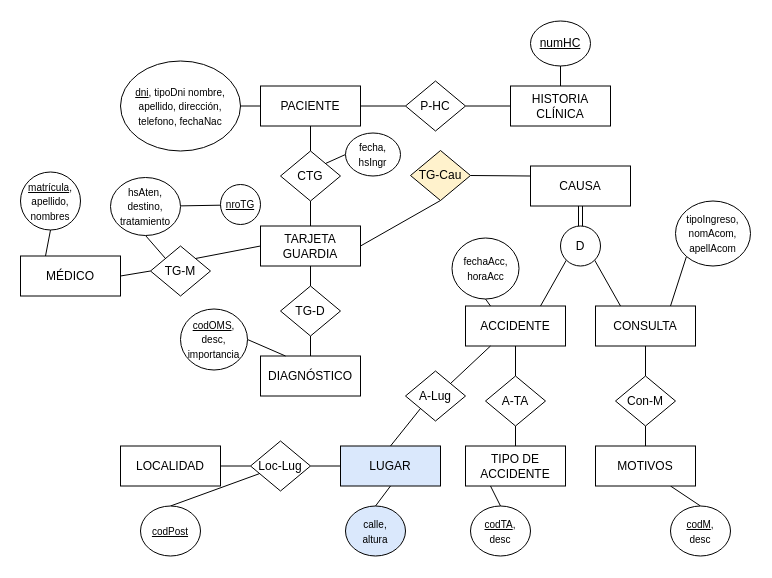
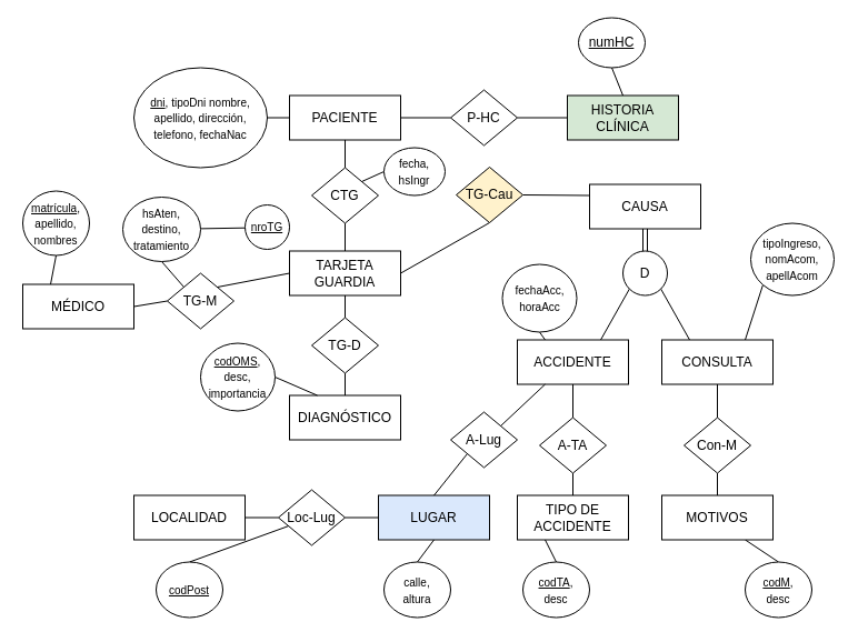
  <mxCell id="0" />
  <mxCell id="1" parent="0" />
  <mxCell id="2" style="edgeStyle=none;rounded=0;orthogonalLoop=1;jettySize=auto;html=1;exitX=1;exitY=0.5;exitDx=0;exitDy=0;entryX=0;entryY=0.5;entryDx=0;entryDy=0;endArrow=none;endFill=0;" edge="1" parent="1" source="4" target="9"><mxGeometry relative="1" as="geometry" /></mxCell>
  <mxCell id="3" style="edgeStyle=none;rounded=0;orthogonalLoop=1;jettySize=auto;html=1;exitX=0.5;exitY=1;exitDx=0;exitDy=0;entryX=0.5;entryY=0;entryDx=0;entryDy=0;endArrow=none;endFill=0;" edge="1" parent="1" source="4" target="15"><mxGeometry relative="1" as="geometry" /></mxCell>
  <mxCell id="4" value="PACIENTE" style="rounded=0;whiteSpace=wrap;html=1;" vertex="1" parent="1"><mxGeometry x="260" y="85.5" width="100" height="40" as="geometry" /></mxCell>
- <mxCell id="5" value="HISTORIA CLÍNICA" style="rounded=0;whiteSpace=wrap;html=1;" vertex="1" parent="1"><mxGeometry x="510" y="85.5" width="100" height="40" as="geometry" /></mxCell>
+ <mxCell id="5" value="HISTORIA CLÍNICA" style="rounded=0;whiteSpace=wrap;html=1;fillColor=#d5e8d4;" vertex="1" parent="1"><mxGeometry x="510" y="85.5" width="100" height="40" as="geometry" /></mxCell>
  <mxCell id="6" style="edgeStyle=orthogonalEdgeStyle;rounded=0;orthogonalLoop=1;jettySize=auto;html=1;exitX=1;exitY=0.5;exitDx=0;exitDy=0;entryX=0;entryY=0.5;entryDx=0;entryDy=0;endArrow=none;endFill=0;" edge="1" parent="1" source="7" target="4"><mxGeometry relative="1" as="geometry" /></mxCell>
  <mxCell id="7" value="&lt;font style=&quot;font-size: 10px&quot;&gt;&lt;u&gt;dni&lt;/u&gt;, tipoDni nombre, apellido, dirección, telefono,&amp;nbsp;fechaNac&lt;/font&gt;" style="ellipse;whiteSpace=wrap;html=1;" vertex="1" parent="1"><mxGeometry x="120" y="60.5" width="120" height="90" as="geometry" /></mxCell>
  <mxCell id="8" style="edgeStyle=none;rounded=0;orthogonalLoop=1;jettySize=auto;html=1;exitX=1;exitY=0.5;exitDx=0;exitDy=0;entryX=0;entryY=0.5;entryDx=0;entryDy=0;endArrow=none;endFill=0;" edge="1" parent="1" source="9" target="5"><mxGeometry relative="1" as="geometry" /></mxCell>
  <mxCell id="9" value="P-HC" style="rhombus;whiteSpace=wrap;html=1;" vertex="1" parent="1"><mxGeometry x="405" y="80.5" width="60" height="50" as="geometry" /></mxCell>
  <mxCell id="10" style="edgeStyle=none;rounded=0;orthogonalLoop=1;jettySize=auto;html=1;exitX=0.5;exitY=1;exitDx=0;exitDy=0;entryX=0.5;entryY=0;entryDx=0;entryDy=0;endArrow=none;endFill=0;" edge="1" parent="1" source="11" target="5"><mxGeometry relative="1" as="geometry" /></mxCell>
- <mxCell id="11" value="&lt;u&gt;numHC&lt;/u&gt;" style="ellipse;whiteSpace=wrap;html=1;" vertex="1" parent="1"><mxGeometry x="530" y="20.5" width="60" height="45" as="geometry" /></mxCell>
+ <mxCell id="11" value="&lt;u&gt;numHC&lt;/u&gt;" style="ellipse;whiteSpace=wrap;html=1;" vertex="1" parent="1"><mxGeometry x="520" y="15.5" width="60" height="45" as="geometry" /></mxCell>
  <mxCell id="12" style="edgeStyle=none;rounded=0;orthogonalLoop=1;jettySize=auto;html=1;exitX=1;exitY=0.5;exitDx=0;exitDy=0;entryX=0.5;entryY=1;entryDx=0;entryDy=0;endArrow=none;endFill=0;" edge="1" parent="1" source="13" target="56"><mxGeometry relative="1" as="geometry" /></mxCell>
  <mxCell id="13" value="TARJETA GUARDIA" style="rounded=0;whiteSpace=wrap;html=1;" vertex="1" parent="1"><mxGeometry x="260" y="225.5" width="100" height="40" as="geometry" /></mxCell>
  <mxCell id="14" style="edgeStyle=none;rounded=0;orthogonalLoop=1;jettySize=auto;html=1;exitX=0.5;exitY=1;exitDx=0;exitDy=0;entryX=0.5;entryY=0;entryDx=0;entryDy=0;endArrow=none;endFill=0;" edge="1" parent="1" source="15" target="13"><mxGeometry relative="1" as="geometry" /></mxCell>
  <mxCell id="15" value="CTG" style="rhombus;whiteSpace=wrap;html=1;" vertex="1" parent="1"><mxGeometry x="280" y="150.5" width="60" height="50" as="geometry" /></mxCell>
  <mxCell id="16" style="edgeStyle=none;rounded=0;orthogonalLoop=1;jettySize=auto;html=1;exitX=0;exitY=0.5;exitDx=0;exitDy=0;entryX=1;entryY=0;entryDx=0;entryDy=0;endArrow=none;endFill=0;" edge="1" parent="1" source="17" target="15"><mxGeometry relative="1" as="geometry" /></mxCell>
  <mxCell id="17" value="&lt;font style=&quot;font-size: 10px&quot;&gt;fecha, hsIngr&lt;/font&gt;" style="ellipse;whiteSpace=wrap;html=1;" vertex="1" parent="1"><mxGeometry x="345" y="132.5" width="55" height="43" as="geometry" /></mxCell>
  <mxCell id="18" style="edgeStyle=none;rounded=0;orthogonalLoop=1;jettySize=auto;html=1;exitX=1;exitY=0.5;exitDx=0;exitDy=0;endArrow=none;endFill=0;" edge="1" parent="1" source="19" target="70"><mxGeometry relative="1" as="geometry" /></mxCell>
  <mxCell id="19" value="&lt;font style=&quot;font-size: 10px&quot;&gt;&lt;u&gt;nroTG&lt;/u&gt;&lt;/font&gt;" style="ellipse;whiteSpace=wrap;html=1;" vertex="1" parent="1"><mxGeometry x="220" y="184" width="40" height="40" as="geometry" /></mxCell>
  <mxCell id="20" style="edgeStyle=none;rounded=0;orthogonalLoop=1;jettySize=auto;html=1;exitX=0;exitY=0.25;exitDx=0;exitDy=0;entryX=1;entryY=0.5;entryDx=0;entryDy=0;endArrow=none;endFill=0;" edge="1" parent="1" source="21" target="56"><mxGeometry relative="1" as="geometry" /></mxCell>
  <mxCell id="21" value="CAUSA" style="rounded=0;whiteSpace=wrap;html=1;" vertex="1" parent="1"><mxGeometry x="530" y="165.5" width="100" height="40" as="geometry" /></mxCell>
  <mxCell id="22" style="edgeStyle=none;rounded=0;orthogonalLoop=1;jettySize=auto;html=1;exitX=0.75;exitY=0;exitDx=0;exitDy=0;entryX=0;entryY=1;entryDx=0;entryDy=0;endArrow=none;endFill=0;" edge="1" parent="1" source="24" target="28"><mxGeometry relative="1" as="geometry" /></mxCell>
  <mxCell id="23" style="edgeStyle=none;rounded=0;orthogonalLoop=1;jettySize=auto;html=1;exitX=0.5;exitY=1;exitDx=0;exitDy=0;entryX=0.5;entryY=0;entryDx=0;entryDy=0;endArrow=none;endFill=0;" edge="1" parent="1" source="24" target="33"><mxGeometry relative="1" as="geometry" /></mxCell>
  <mxCell id="24" value="ACCIDENTE" style="rounded=0;whiteSpace=wrap;html=1;" vertex="1" parent="1"><mxGeometry x="465" y="305.5" width="100" height="40" as="geometry" /></mxCell>
  <mxCell id="25" value="CONSULTA" style="rounded=0;whiteSpace=wrap;html=1;" vertex="1" parent="1"><mxGeometry x="595" y="305.5" width="100" height="40" as="geometry" /></mxCell>
  <mxCell id="26" style="edgeStyle=none;rounded=0;orthogonalLoop=1;jettySize=auto;html=1;exitX=0.5;exitY=0;exitDx=0;exitDy=0;entryX=0.5;entryY=1;entryDx=0;entryDy=0;endArrow=none;endFill=0;shape=link;" edge="1" parent="1" source="28" target="21"><mxGeometry relative="1" as="geometry" /></mxCell>
  <mxCell id="27" style="edgeStyle=none;rounded=0;orthogonalLoop=1;jettySize=auto;html=1;exitX=1;exitY=1;exitDx=0;exitDy=0;entryX=0.25;entryY=0;entryDx=0;entryDy=0;endArrow=none;endFill=0;" edge="1" parent="1" source="28" target="25"><mxGeometry relative="1" as="geometry" /></mxCell>
  <mxCell id="28" value="D" style="ellipse;whiteSpace=wrap;html=1;aspect=fixed;" vertex="1" parent="1"><mxGeometry x="560" y="225.5" width="40" height="40" as="geometry" /></mxCell>
  <mxCell id="29" value="TIPO DE ACCIDENTE" style="rounded=0;whiteSpace=wrap;html=1;" vertex="1" parent="1"><mxGeometry x="465" y="445.5" width="100" height="40" as="geometry" /></mxCell>
  <mxCell id="30" style="edgeStyle=none;rounded=0;orthogonalLoop=1;jettySize=auto;html=1;exitX=0.75;exitY=1;exitDx=0;exitDy=0;entryX=0.5;entryY=0;entryDx=0;entryDy=0;endArrow=none;endFill=0;" edge="1" parent="1" source="31" target="41"><mxGeometry relative="1" as="geometry" /></mxCell>
  <mxCell id="31" value="MOTIVOS" style="rounded=0;whiteSpace=wrap;html=1;" vertex="1" parent="1"><mxGeometry x="595" y="445.5" width="100" height="40" as="geometry" /></mxCell>
  <mxCell id="32" style="edgeStyle=none;rounded=0;orthogonalLoop=1;jettySize=auto;html=1;exitX=0.5;exitY=1;exitDx=0;exitDy=0;entryX=0.5;entryY=0;entryDx=0;entryDy=0;endArrow=none;endFill=0;" edge="1" parent="1" source="33" target="29"><mxGeometry relative="1" as="geometry" /></mxCell>
  <mxCell id="33" value="A-TA" style="rhombus;whiteSpace=wrap;html=1;" vertex="1" parent="1"><mxGeometry x="485" y="375.5" width="60" height="50" as="geometry" /></mxCell>
  <mxCell id="34" style="edgeStyle=none;rounded=0;orthogonalLoop=1;jettySize=auto;html=1;exitX=0.5;exitY=0;exitDx=0;exitDy=0;entryX=0.5;entryY=1;entryDx=0;entryDy=0;endArrow=none;endFill=0;" edge="1" parent="1" source="36" target="25"><mxGeometry relative="1" as="geometry" /></mxCell>
  <mxCell id="35" style="edgeStyle=none;rounded=0;orthogonalLoop=1;jettySize=auto;html=1;exitX=0.5;exitY=1;exitDx=0;exitDy=0;entryX=0.5;entryY=0;entryDx=0;entryDy=0;endArrow=none;endFill=0;" edge="1" parent="1" source="36" target="31"><mxGeometry relative="1" as="geometry" /></mxCell>
  <mxCell id="36" value="Con-M" style="rhombus;whiteSpace=wrap;html=1;" vertex="1" parent="1"><mxGeometry x="615" y="375.5" width="60" height="50" as="geometry" /></mxCell>
  <mxCell id="37" style="edgeStyle=none;rounded=0;orthogonalLoop=1;jettySize=auto;html=1;exitX=0;exitY=1;exitDx=0;exitDy=0;entryX=0.75;entryY=0;entryDx=0;entryDy=0;endArrow=none;endFill=0;" edge="1" parent="1" source="38" target="25"><mxGeometry relative="1" as="geometry" /></mxCell>
  <mxCell id="38" value="&lt;div&gt;&lt;font style=&quot;font-size: 10px&quot;&gt;tipoIngreso, nomAcom,&lt;/font&gt;&lt;/div&gt;&lt;div&gt;&lt;span&gt;&lt;font style=&quot;font-size: 10px&quot;&gt;apellAcom&lt;/font&gt;&lt;/span&gt;&lt;/div&gt;" style="ellipse;whiteSpace=wrap;html=1;" vertex="1" parent="1"><mxGeometry x="675" y="200.5" width="75" height="65" as="geometry" /></mxCell>
  <mxCell id="39" style="edgeStyle=none;rounded=0;orthogonalLoop=1;jettySize=auto;html=1;exitX=0.5;exitY=1;exitDx=0;exitDy=0;entryX=0.25;entryY=0;entryDx=0;entryDy=0;endArrow=none;endFill=0;" edge="1" parent="1" source="40" target="24"><mxGeometry relative="1" as="geometry" /></mxCell>
  <mxCell id="40" value="&lt;div&gt;&lt;span style=&quot;font-size: 10px&quot;&gt;fechaAcc, horaAcc&lt;/span&gt;&lt;/div&gt;" style="ellipse;whiteSpace=wrap;html=1;" vertex="1" parent="1"><mxGeometry x="451.5" y="237.5" width="67" height="61" as="geometry" /></mxCell>
  <mxCell id="41" value="&lt;div&gt;&lt;span style=&quot;font-size: 10px&quot;&gt;&lt;u&gt;codM&lt;/u&gt;,&lt;/span&gt;&lt;/div&gt;&lt;div&gt;&lt;span style=&quot;font-size: 10px&quot;&gt;desc&lt;/span&gt;&lt;/div&gt;" style="ellipse;whiteSpace=wrap;html=1;" vertex="1" parent="1"><mxGeometry x="670" y="505.5" width="60" height="50" as="geometry" /></mxCell>
  <mxCell id="42" style="edgeStyle=none;rounded=0;orthogonalLoop=1;jettySize=auto;html=1;exitX=0.5;exitY=0;exitDx=0;exitDy=0;entryX=0.25;entryY=1;entryDx=0;entryDy=0;endArrow=none;endFill=0;" edge="1" parent="1" source="43" target="29"><mxGeometry relative="1" as="geometry" /></mxCell>
  <mxCell id="43" value="&lt;div&gt;&lt;span style=&quot;font-size: 10px&quot;&gt;&lt;u&gt;codTA&lt;/u&gt;,&lt;/span&gt;&lt;/div&gt;&lt;div&gt;&lt;span style=&quot;font-size: 10px&quot;&gt;desc&lt;/span&gt;&lt;/div&gt;" style="ellipse;whiteSpace=wrap;html=1;" vertex="1" parent="1"><mxGeometry x="470" y="505.5" width="60" height="50" as="geometry" /></mxCell>
  <mxCell id="44" style="edgeStyle=none;rounded=0;orthogonalLoop=1;jettySize=auto;html=1;exitX=0;exitY=0.5;exitDx=0;exitDy=0;entryX=1;entryY=0.5;entryDx=0;entryDy=0;endArrow=none;endFill=0;" edge="1" parent="1" source="45" target="55"><mxGeometry relative="1" as="geometry" /></mxCell>
  <mxCell id="45" value="LUGAR&lt;br&gt;" style="rounded=0;whiteSpace=wrap;html=1;fillColor=#dae8fc;" vertex="1" parent="1"><mxGeometry x="340" y="445.5" width="100" height="40" as="geometry" /></mxCell>
  <mxCell id="46" style="edgeStyle=none;rounded=0;orthogonalLoop=1;jettySize=auto;html=1;exitX=1;exitY=0;exitDx=0;exitDy=0;entryX=0.25;entryY=1;entryDx=0;entryDy=0;endArrow=none;endFill=0;" edge="1" parent="1" source="48" target="24"><mxGeometry relative="1" as="geometry" /></mxCell>
  <mxCell id="47" style="edgeStyle=none;rounded=0;orthogonalLoop=1;jettySize=auto;html=1;exitX=0;exitY=1;exitDx=0;exitDy=0;entryX=0.5;entryY=0;entryDx=0;entryDy=0;endArrow=none;endFill=0;" edge="1" parent="1" source="48" target="45"><mxGeometry relative="1" as="geometry" /></mxCell>
  <mxCell id="48" value="A-Lug" style="rhombus;whiteSpace=wrap;html=1;" vertex="1" parent="1"><mxGeometry x="405" y="370.5" width="60" height="50" as="geometry" /></mxCell>
  <mxCell id="49" style="edgeStyle=none;rounded=0;orthogonalLoop=1;jettySize=auto;html=1;exitX=0.5;exitY=0;exitDx=0;exitDy=0;entryX=0.5;entryY=1;entryDx=0;entryDy=0;endArrow=none;endFill=0;" edge="1" parent="1" source="50" target="45"><mxGeometry relative="1" as="geometry" /></mxCell>
- <mxCell id="50" value="&lt;span style=&quot;font-size: 10px&quot;&gt;calle,&lt;br&gt;altura&lt;br&gt;&lt;/span&gt;" style="ellipse;whiteSpace=wrap;html=1;fillColor=#dae8fc;" vertex="1" parent="1"><mxGeometry x="345" y="505.5" width="60" height="50" as="geometry" /></mxCell>
+ <mxCell id="50" value="&lt;span style=&quot;font-size: 10px&quot;&gt;calle,&lt;br&gt;altura&lt;br&gt;&lt;/span&gt;" style="ellipse;whiteSpace=wrap;html=1;" vertex="1" parent="1"><mxGeometry x="345" y="505.5" width="60" height="50" as="geometry" /></mxCell>
  <mxCell id="51" value="LOCALIDAD&lt;br&gt;" style="rounded=0;whiteSpace=wrap;html=1;" vertex="1" parent="1"><mxGeometry x="120" y="445.5" width="100" height="40" as="geometry" /></mxCell>
  <mxCell id="52" style="edgeStyle=none;rounded=0;orthogonalLoop=1;jettySize=auto;html=1;exitX=0.5;exitY=0;exitDx=0;exitDy=0;endArrow=none;endFill=0;" edge="1" parent="1" source="53" target="55"><mxGeometry relative="1" as="geometry" /></mxCell>
  <mxCell id="53" value="&lt;u&gt;&lt;font style=&quot;font-size: 10px&quot;&gt;codPost&lt;/font&gt;&lt;/u&gt;" style="ellipse;whiteSpace=wrap;html=1;" vertex="1" parent="1"><mxGeometry x="140" y="505.5" width="60" height="50" as="geometry" /></mxCell>
  <mxCell id="54" style="edgeStyle=none;rounded=0;orthogonalLoop=1;jettySize=auto;html=1;exitX=0;exitY=0.5;exitDx=0;exitDy=0;entryX=1;entryY=0.5;entryDx=0;entryDy=0;endArrow=none;endFill=0;" edge="1" parent="1" source="55" target="51"><mxGeometry relative="1" as="geometry" /></mxCell>
  <mxCell id="55" value="Loc-Lug" style="rhombus;whiteSpace=wrap;html=1;" vertex="1" parent="1"><mxGeometry x="250" y="440.5" width="60" height="50" as="geometry" /></mxCell>
  <mxCell id="56" value="TG-Cau" style="rhombus;whiteSpace=wrap;html=1;fillColor=#fff2cc;" vertex="1" parent="1"><mxGeometry x="410" y="150" width="60" height="50" as="geometry" /></mxCell>
  <mxCell id="57" value="MÉDICO" style="rounded=0;whiteSpace=wrap;html=1;" vertex="1" parent="1"><mxGeometry x="20" y="255.5" width="100" height="40" as="geometry" /></mxCell>
  <mxCell id="58" style="edgeStyle=none;rounded=0;orthogonalLoop=1;jettySize=auto;html=1;exitX=0.5;exitY=1;exitDx=0;exitDy=0;entryX=0.25;entryY=0;entryDx=0;entryDy=0;endArrow=none;endFill=0;" edge="1" parent="1" source="59" target="57"><mxGeometry relative="1" as="geometry" /></mxCell>
  <mxCell id="59" value="&lt;span style=&quot;font-size: 10px&quot;&gt;&lt;u&gt;matrícula&lt;/u&gt;, apellido, nombres&lt;/span&gt;" style="ellipse;whiteSpace=wrap;html=1;" vertex="1" parent="1"><mxGeometry x="20" y="171.5" width="60" height="58" as="geometry" /></mxCell>
  <mxCell id="60" value="DIAGNÓSTICO" style="rounded=0;whiteSpace=wrap;html=1;" vertex="1" parent="1"><mxGeometry x="260" y="355.5" width="100" height="40" as="geometry" /></mxCell>
  <mxCell id="61" style="edgeStyle=none;rounded=0;orthogonalLoop=1;jettySize=auto;html=1;exitX=0.5;exitY=0;exitDx=0;exitDy=0;entryX=0.5;entryY=1;entryDx=0;entryDy=0;endArrow=none;endFill=0;" edge="1" parent="1" source="63" target="13"><mxGeometry relative="1" as="geometry" /></mxCell>
  <mxCell id="62" style="edgeStyle=none;rounded=0;orthogonalLoop=1;jettySize=auto;html=1;exitX=0.5;exitY=1;exitDx=0;exitDy=0;entryX=0.5;entryY=0;entryDx=0;entryDy=0;endArrow=none;endFill=0;" edge="1" parent="1" source="63" target="60"><mxGeometry relative="1" as="geometry" /></mxCell>
  <mxCell id="63" value="TG-D" style="rhombus;whiteSpace=wrap;html=1;" vertex="1" parent="1"><mxGeometry x="280" y="285.5" width="60" height="50" as="geometry" /></mxCell>
  <mxCell id="64" style="edgeStyle=none;rounded=0;orthogonalLoop=1;jettySize=auto;html=1;exitX=1;exitY=0.5;exitDx=0;exitDy=0;entryX=0.25;entryY=0;entryDx=0;entryDy=0;endArrow=none;endFill=0;" edge="1" parent="1" source="65" target="60"><mxGeometry relative="1" as="geometry" /></mxCell>
  <mxCell id="65" value="&lt;span style=&quot;font-size: 10px&quot;&gt;&lt;u&gt;codOMS&lt;/u&gt;, desc, importancia&lt;/span&gt;" style="ellipse;whiteSpace=wrap;html=1;" vertex="1" parent="1"><mxGeometry x="180" y="308.5" width="67" height="61" as="geometry" /></mxCell>
  <mxCell id="66" style="edgeStyle=none;rounded=0;orthogonalLoop=1;jettySize=auto;html=1;exitX=0;exitY=0.5;exitDx=0;exitDy=0;entryX=1;entryY=0.5;entryDx=0;entryDy=0;endArrow=none;endFill=0;" edge="1" parent="1" source="68" target="57"><mxGeometry relative="1" as="geometry" /></mxCell>
  <mxCell id="67" style="edgeStyle=none;rounded=0;orthogonalLoop=1;jettySize=auto;html=1;exitX=1;exitY=0;exitDx=0;exitDy=0;entryX=0;entryY=0.5;entryDx=0;entryDy=0;endArrow=none;endFill=0;" edge="1" parent="1" source="68" target="13"><mxGeometry relative="1" as="geometry" /></mxCell>
  <mxCell id="68" value="TG-M&lt;br&gt;" style="rhombus;whiteSpace=wrap;html=1;" vertex="1" parent="1"><mxGeometry x="150" y="245.5" width="60" height="50" as="geometry" /></mxCell>
  <mxCell id="69" style="edgeStyle=none;rounded=0;orthogonalLoop=1;jettySize=auto;html=1;exitX=0.5;exitY=1;exitDx=0;exitDy=0;entryX=0;entryY=0;entryDx=0;entryDy=0;endArrow=none;endFill=0;" edge="1" parent="1" source="70" target="68"><mxGeometry relative="1" as="geometry" /></mxCell>
  <mxCell id="70" value="&lt;span style=&quot;font-size: 10px&quot;&gt;hsAten, destino, tratamiento&lt;/span&gt;" style="ellipse;whiteSpace=wrap;html=1;" vertex="1" parent="1"><mxGeometry x="110" y="177" width="70" height="58" as="geometry" /></mxCell>
